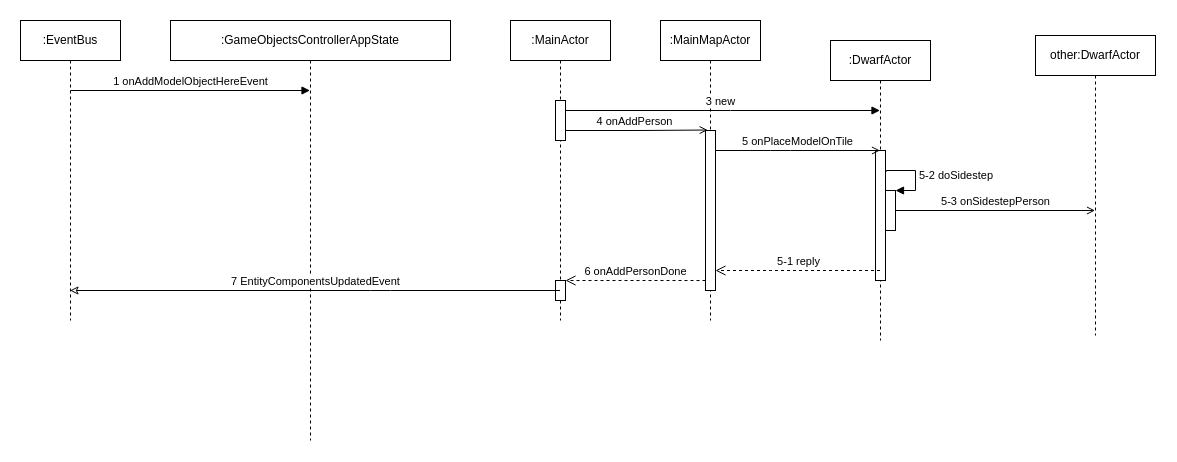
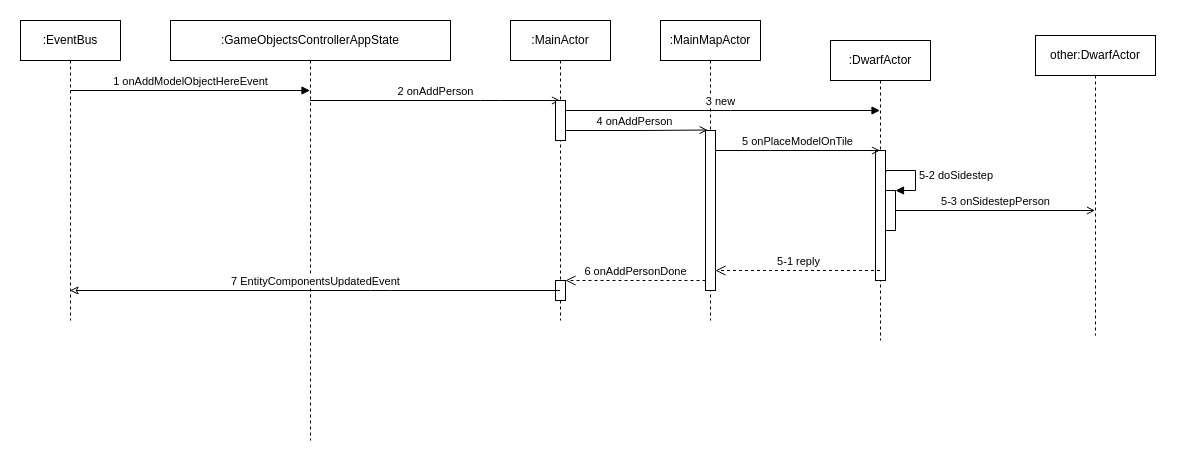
  <mxCell id="0" />
  <mxCell id="1" parent="0" />
  <mxCell id="2" value=":GameObjectsControllerAppState" style="shape=umlLifeline;perimeter=lifelinePerimeter;whiteSpace=wrap;html=1;container=1;collapsible=0;recursiveResize=0;outlineConnect=0;" vertex="1" parent="1"><mxGeometry x="170" y="20" width="280" height="420" as="geometry" /></mxCell>
  <mxCell id="3" value=":EventBus" style="shape=umlLifeline;perimeter=lifelinePerimeter;whiteSpace=wrap;html=1;container=1;collapsible=0;recursiveResize=0;outlineConnect=0;" vertex="1" parent="1"><mxGeometry x="20" y="20" width="100" height="300" as="geometry" /></mxCell>
  <mxCell id="4" value="1 onAddModelObjectHereEvent" style="html=1;verticalAlign=bottom;endArrow=block;" edge="1" parent="1" target="2"><mxGeometry width="80" relative="1" as="geometry"><mxPoint x="70" y="90" as="sourcePoint" /><mxPoint x="150" y="90" as="targetPoint" /></mxGeometry></mxCell>
  <mxCell id="5" value=":MainActor" style="shape=umlLifeline;perimeter=lifelinePerimeter;whiteSpace=wrap;html=1;container=1;collapsible=0;recursiveResize=0;outlineConnect=0;" vertex="1" parent="1"><mxGeometry x="510" y="20" width="100" height="300" as="geometry" /></mxCell>
  <mxCell id="6" value="" style="html=1;points=[];perimeter=orthogonalPerimeter;" vertex="1" parent="5"><mxGeometry x="45" y="260" width="10" height="20" as="geometry" /></mxCell>
+ <mxCell id="7" value="2 onAddPerson" style="html=1;verticalAlign=bottom;endArrow=open;endFill=0;" edge="1" parent="1" source="2" target="5"><mxGeometry width="80" relative="1" as="geometry"><mxPoint x="360" y="90" as="sourcePoint" /><mxPoint x="440" y="90" as="targetPoint" /><Array as="points"><mxPoint x="490" y="100" /></Array></mxGeometry></mxCell>
  <mxCell id="8" value=":MainMapActor" style="shape=umlLifeline;perimeter=lifelinePerimeter;whiteSpace=wrap;html=1;container=1;collapsible=0;recursiveResize=0;outlineConnect=0;" vertex="1" parent="1"><mxGeometry x="660" y="20" width="100" height="300" as="geometry" /></mxCell>
  <mxCell id="9" value="" style="html=1;points=[];perimeter=orthogonalPerimeter;" vertex="1" parent="8"><mxGeometry x="45" y="110" width="10" height="160" as="geometry" /></mxCell>
  <mxCell id="10" value=":DwarfActor" style="shape=umlLifeline;perimeter=lifelinePerimeter;whiteSpace=wrap;html=1;container=1;collapsible=0;recursiveResize=0;outlineConnect=0;" vertex="1" parent="1"><mxGeometry x="830" y="40" width="100" height="300" as="geometry" /></mxCell>
  <mxCell id="11" value="" style="html=1;points=[];perimeter=orthogonalPerimeter;" vertex="1" parent="10"><mxGeometry x="55" y="150" width="10" height="40" as="geometry" /></mxCell>
  <mxCell id="12" value="5-2 doSidestep" style="edgeStyle=orthogonalEdgeStyle;html=1;align=left;spacingLeft=2;endArrow=block;rounded=0;entryX=1;entryY=0;exitX=1.1;exitY=0.162;exitDx=0;exitDy=0;exitPerimeter=0;" edge="1" target="11" parent="10" source="13"><mxGeometry relative="1" as="geometry"><mxPoint x="60" y="130" as="sourcePoint" /><Array as="points"><mxPoint x="56" y="130" /><mxPoint x="85" y="130" /><mxPoint x="85" y="150" /></Array></mxGeometry></mxCell>
  <mxCell id="13" value="" style="html=1;points=[];perimeter=orthogonalPerimeter;" vertex="1" parent="10"><mxGeometry x="45" y="110" width="10" height="130" as="geometry" /></mxCell>
  <mxCell id="14" value="&lt;div&gt;3 new&lt;/div&gt;" style="html=1;verticalAlign=bottom;endArrow=block;" edge="1" parent="1" source="5" target="10"><mxGeometry width="80" relative="1" as="geometry"><mxPoint x="560" y="100" as="sourcePoint" /><mxPoint x="800" y="100" as="targetPoint" /><Array as="points"><mxPoint x="720" y="110" /></Array></mxGeometry></mxCell>
  <mxCell id="15" value="4 onAddPerson" style="html=1;verticalAlign=bottom;endArrow=open;endFill=0;entryX=0.219;entryY=-0.003;entryDx=0;entryDy=0;entryPerimeter=0;" edge="1" parent="1" target="9"><mxGeometry width="80" relative="1" as="geometry"><mxPoint x="560" y="130" as="sourcePoint" /><mxPoint x="700" y="130" as="targetPoint" /><Array as="points"><mxPoint x="640.5" y="130" /></Array></mxGeometry></mxCell>
  <mxCell id="16" value="5 onPlaceModelOnTile" style="html=1;verticalAlign=bottom;endArrow=open;endFill=0;" edge="1" parent="1" source="9" target="10"><mxGeometry width="80" relative="1" as="geometry"><mxPoint x="710" y="150" as="sourcePoint" /><mxPoint x="830" y="160" as="targetPoint" /><Array as="points"><mxPoint x="780" y="150" /></Array></mxGeometry></mxCell>
  <mxCell id="17" value="5-1 reply" style="html=1;verticalAlign=bottom;endArrow=open;dashed=1;endSize=8;" edge="1" parent="1" source="10" target="9"><mxGeometry relative="1" as="geometry"><mxPoint x="790" y="180" as="sourcePoint" /><mxPoint x="740" y="190" as="targetPoint" /><Array as="points"><mxPoint x="780" y="270" /></Array></mxGeometry></mxCell>
  <mxCell id="18" value="6 onAddPersonDone" style="html=1;verticalAlign=bottom;endArrow=open;dashed=1;endSize=8;" edge="1" parent="1" source="9" target="6"><mxGeometry relative="1" as="geometry"><mxPoint x="640" y="200" as="sourcePoint" /><mxPoint x="600" y="200" as="targetPoint" /></mxGeometry></mxCell>
  <mxCell id="19" value="7 EntityComponentsUpdatedEvent" style="html=1;verticalAlign=bottom;endArrow=classic;endFill=0;" edge="1" parent="1" source="5" target="3"><mxGeometry width="80" relative="1" as="geometry"><mxPoint x="360" y="290" as="sourcePoint" /><mxPoint x="440" y="290" as="targetPoint" /><Array as="points"><mxPoint x="380" y="290" /></Array></mxGeometry></mxCell>
  <mxCell id="20" value="other:DwarfActor" style="shape=umlLifeline;perimeter=lifelinePerimeter;whiteSpace=wrap;html=1;container=1;collapsible=0;recursiveResize=0;outlineConnect=0;" vertex="1" parent="1"><mxGeometry x="1035" y="35" width="120" height="300" as="geometry" /></mxCell>
  <mxCell id="21" value="" style="html=1;points=[];perimeter=orthogonalPerimeter;" vertex="1" parent="1"><mxGeometry x="555" y="100" width="10" height="40" as="geometry" /></mxCell>
  <mxCell id="22" value="5-3 onSidestepPerson" style="html=1;verticalAlign=bottom;endArrow=open;endFill=0;" edge="1" parent="1" source="11" target="20"><mxGeometry width="80" relative="1" as="geometry"><mxPoint x="910" y="210" as="sourcePoint" /><mxPoint x="990" y="210" as="targetPoint" /></mxGeometry></mxCell>
